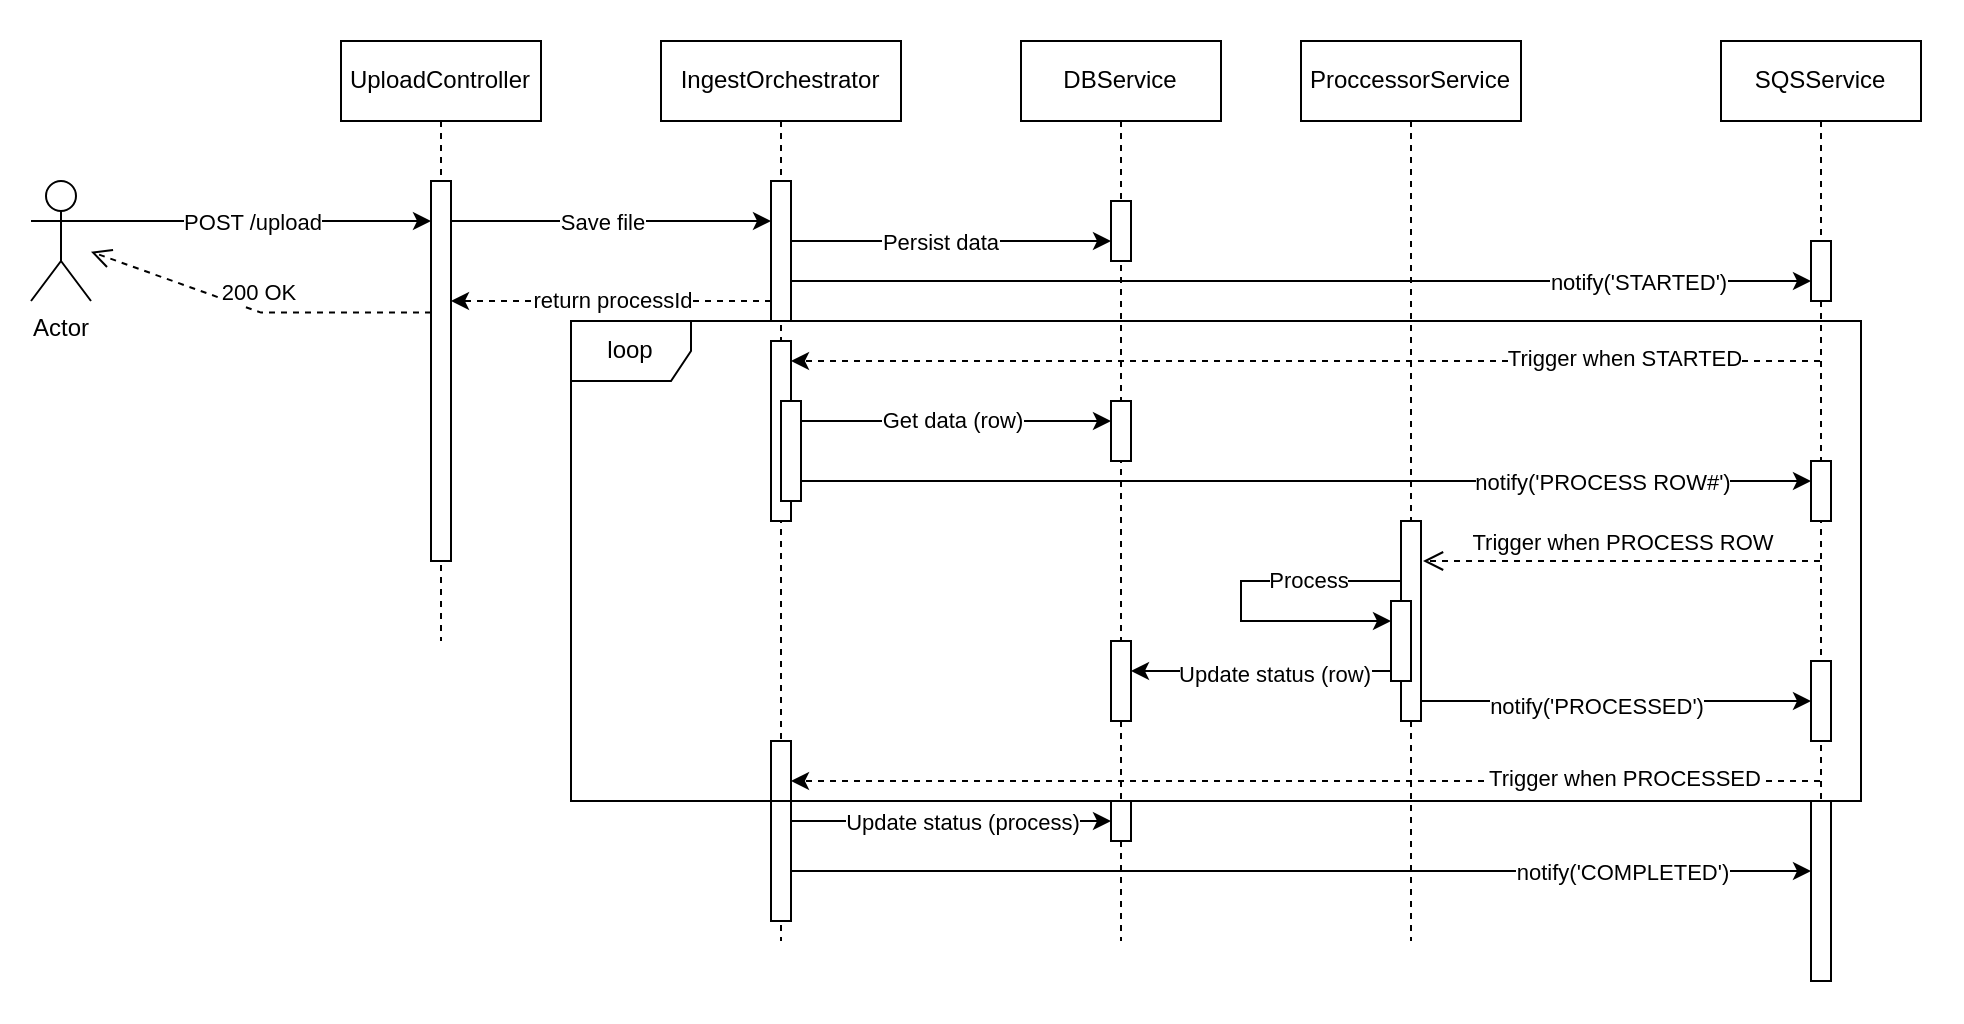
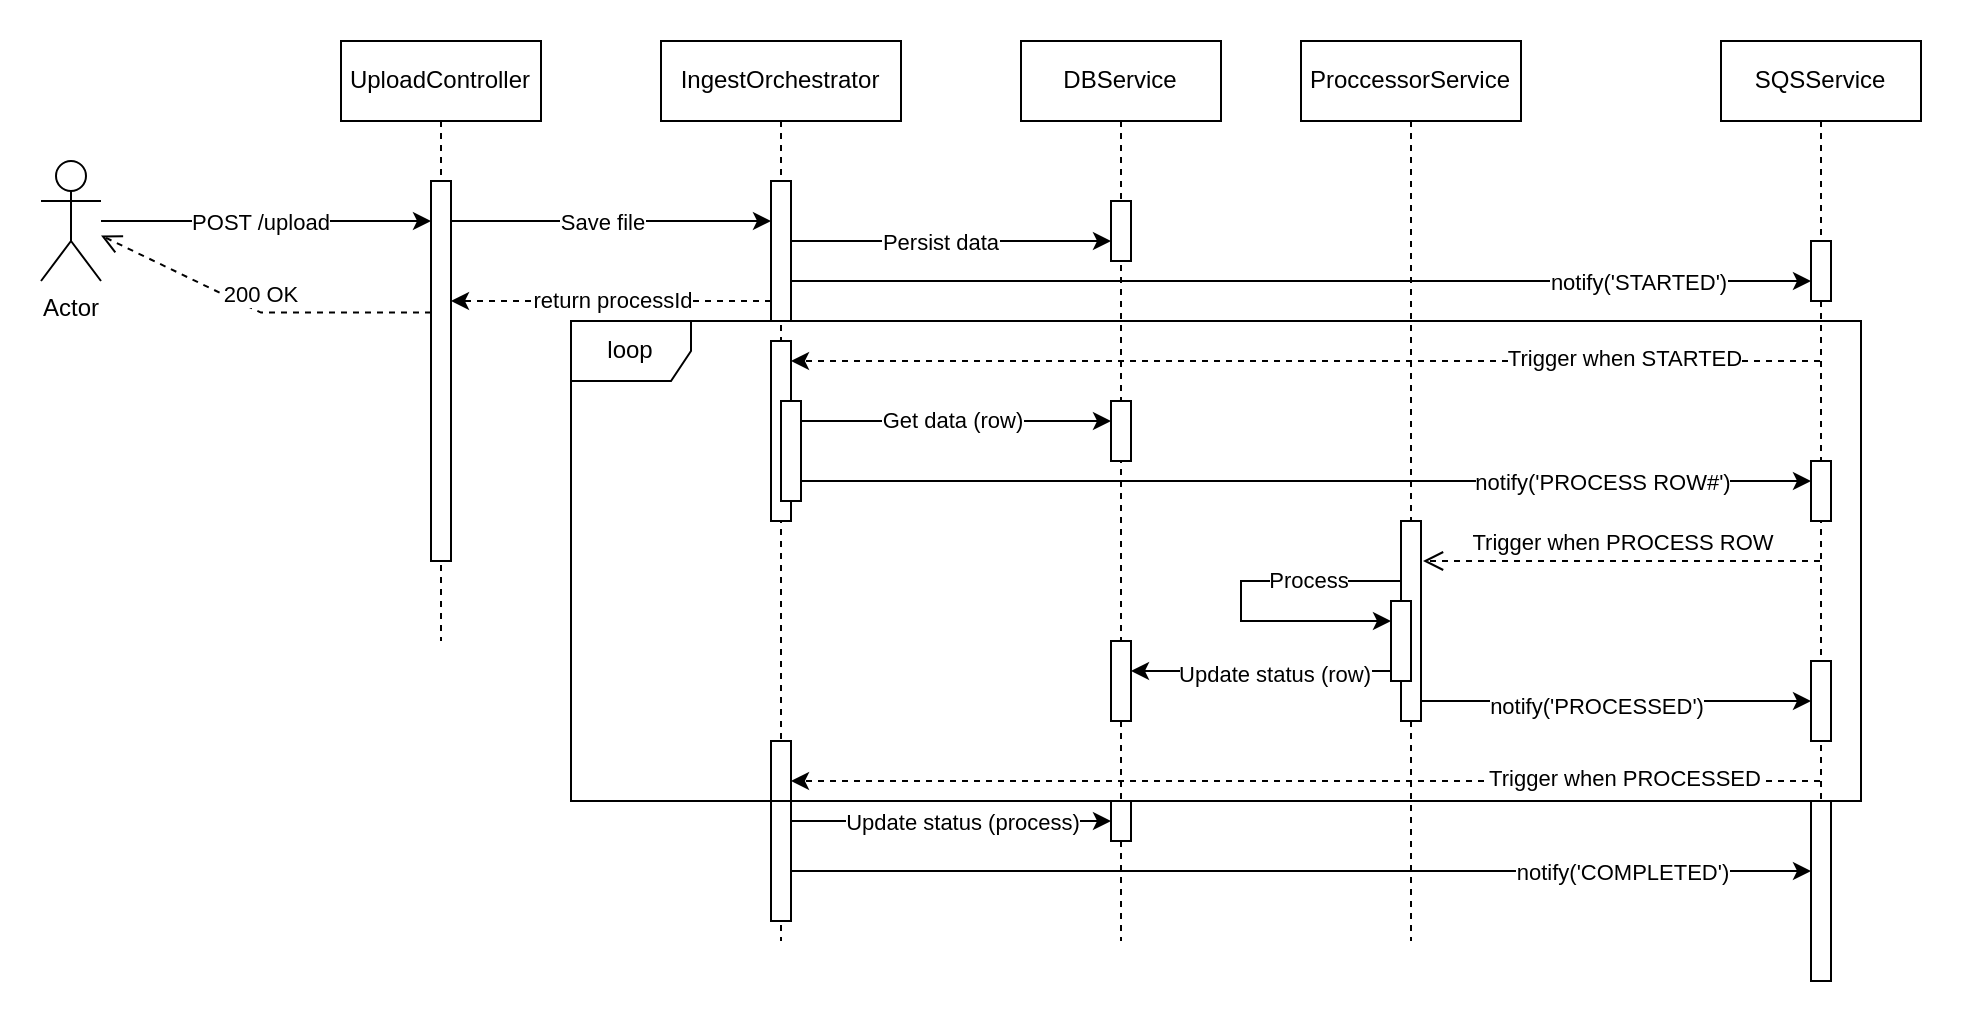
  <mxCell id="0" />
  <mxCell id="1" parent="0" />
  <mxCell id="2" value="UploadController" style="shape=umlLifeline;perimeter=lifelinePerimeter;whiteSpace=wrap;html=1;container=0;dropTarget=0;collapsible=0;recursiveResize=0;outlineConnect=0;portConstraint=eastwest;newEdgeStyle={&quot;edgeStyle&quot;:&quot;elbowEdgeStyle&quot;,&quot;elbow&quot;:&quot;vertical&quot;,&quot;curved&quot;:0,&quot;rounded&quot;:0};" parent="1" vertex="1"><mxGeometry x="170" y="20" width="100" height="300" as="geometry" /></mxCell>
  <mxCell id="3" value="" style="html=1;points=[];perimeter=orthogonalPerimeter;outlineConnect=0;targetShapes=umlLifeline;portConstraint=eastwest;newEdgeStyle={&quot;edgeStyle&quot;:&quot;elbowEdgeStyle&quot;,&quot;elbow&quot;:&quot;vertical&quot;,&quot;curved&quot;:0,&quot;rounded&quot;:0};" parent="2" vertex="1"><mxGeometry x="45" y="70" width="10" height="190" as="geometry" /></mxCell>
  <mxCell id="4" style="edgeStyle=orthogonalEdgeStyle;rounded=0;orthogonalLoop=1;jettySize=auto;html=1;" edge="1" parent="1" source="6" target="3"><mxGeometry relative="1" as="geometry"><Array as="points"><mxPoint x="160" y="110" /><mxPoint x="160" y="110" /></Array></mxGeometry></mxCell>
  <mxCell id="5" value="POST /upload" style="edgeLabel;html=1;align=center;verticalAlign=middle;resizable=0;points=[];" vertex="1" connectable="0" parent="4"><mxGeometry x="-0.398" y="3" relative="1" as="geometry"><mxPoint x="29" y="3" as="offset" /></mxGeometry></mxCell>
- <mxCell id="6" value="Actor" style="shape=umlActor;verticalLabelPosition=bottom;verticalAlign=top;html=1;outlineConnect=0;" vertex="1" parent="1"><mxGeometry x="15" y="90" width="30" height="60" as="geometry" /></mxCell>
+ <mxCell id="6" value="Actor" style="shape=umlActor;verticalLabelPosition=bottom;verticalAlign=top;html=1;outlineConnect=0;" vertex="1" parent="1"><mxGeometry x="20" y="80" width="30" height="60" as="geometry" /></mxCell>
  <mxCell id="7" value="DBService" style="shape=umlLifeline;perimeter=lifelinePerimeter;whiteSpace=wrap;html=1;container=1;dropTarget=0;collapsible=0;recursiveResize=0;outlineConnect=0;portConstraint=eastwest;newEdgeStyle={&quot;curved&quot;:0,&quot;rounded&quot;:0};" vertex="1" parent="1"><mxGeometry x="510" y="20" width="100" height="450" as="geometry" /></mxCell>
  <mxCell id="8" value="" style="html=1;points=[];perimeter=orthogonalPerimeter;outlineConnect=0;targetShapes=umlLifeline;portConstraint=eastwest;newEdgeStyle={&quot;edgeStyle&quot;:&quot;elbowEdgeStyle&quot;,&quot;elbow&quot;:&quot;vertical&quot;,&quot;curved&quot;:0,&quot;rounded&quot;:0};" vertex="1" parent="7"><mxGeometry x="45" y="80" width="10" height="30" as="geometry" /></mxCell>
  <mxCell id="9" value="" style="html=1;points=[[0,0,0,0,5],[0,1,0,0,-5],[1,0,0,0,5],[1,1,0,0,-5]];perimeter=orthogonalPerimeter;outlineConnect=0;targetShapes=umlLifeline;portConstraint=eastwest;newEdgeStyle={&quot;curved&quot;:0,&quot;rounded&quot;:0};" vertex="1" parent="7"><mxGeometry x="45" y="180" width="10" height="30" as="geometry" /></mxCell>
  <mxCell id="10" value="" style="html=1;points=[[0,0,0,0,5],[0,1,0,0,-5],[1,0,0,0,5],[1,1,0,0,-5]];perimeter=orthogonalPerimeter;outlineConnect=0;targetShapes=umlLifeline;portConstraint=eastwest;newEdgeStyle={&quot;curved&quot;:0,&quot;rounded&quot;:0};" vertex="1" parent="7"><mxGeometry x="45" y="300" width="10" height="40" as="geometry" /></mxCell>
  <mxCell id="11" value="" style="html=1;points=[[0,0,0,0,5],[0,1,0,0,-5],[1,0,0,0,5],[1,1,0,0,-5]];perimeter=orthogonalPerimeter;outlineConnect=0;targetShapes=umlLifeline;portConstraint=eastwest;newEdgeStyle={&quot;curved&quot;:0,&quot;rounded&quot;:0};" vertex="1" parent="7"><mxGeometry x="45" y="380" width="10" height="20" as="geometry" /></mxCell>
  <mxCell id="12" value="IngestOrchestrator" style="shape=umlLifeline;perimeter=lifelinePerimeter;whiteSpace=wrap;html=1;container=1;dropTarget=0;collapsible=0;recursiveResize=0;outlineConnect=0;portConstraint=eastwest;newEdgeStyle={&quot;curved&quot;:0,&quot;rounded&quot;:0};" vertex="1" parent="1"><mxGeometry x="330" y="20" width="120" height="450" as="geometry" /></mxCell>
  <mxCell id="13" value="" style="html=1;points=[];perimeter=orthogonalPerimeter;outlineConnect=0;targetShapes=umlLifeline;portConstraint=eastwest;newEdgeStyle={&quot;edgeStyle&quot;:&quot;elbowEdgeStyle&quot;,&quot;elbow&quot;:&quot;vertical&quot;,&quot;curved&quot;:0,&quot;rounded&quot;:0};" vertex="1" parent="12"><mxGeometry x="55" y="70" width="10" height="70" as="geometry" /></mxCell>
  <mxCell id="14" value="" style="html=1;points=[[0,0,0,0,5],[0,1,0,0,-5],[1,0,0,0,5],[1,1,0,0,-5]];perimeter=orthogonalPerimeter;outlineConnect=0;targetShapes=umlLifeline;portConstraint=eastwest;newEdgeStyle={&quot;curved&quot;:0,&quot;rounded&quot;:0};" vertex="1" parent="12"><mxGeometry x="55" y="150" width="10" height="90" as="geometry" /></mxCell>
  <mxCell id="15" value="" style="html=1;points=[[0,0,0,0,5],[0,1,0,0,-5],[1,0,0,0,5],[1,1,0,0,-5]];perimeter=orthogonalPerimeter;outlineConnect=0;targetShapes=umlLifeline;portConstraint=eastwest;newEdgeStyle={&quot;curved&quot;:0,&quot;rounded&quot;:0};" vertex="1" parent="12"><mxGeometry x="60" y="180" width="10" height="50" as="geometry" /></mxCell>
  <mxCell id="16" value="" style="html=1;points=[[0,0,0,0,5],[0,1,0,0,-5],[1,0,0,0,5],[1,1,0,0,-5]];perimeter=orthogonalPerimeter;outlineConnect=0;targetShapes=umlLifeline;portConstraint=eastwest;newEdgeStyle={&quot;curved&quot;:0,&quot;rounded&quot;:0};" vertex="1" parent="12"><mxGeometry x="55" y="350" width="10" height="90" as="geometry" /></mxCell>
  <mxCell id="17" value="" style="edgeStyle=elbowEdgeStyle;rounded=0;orthogonalLoop=1;jettySize=auto;html=1;elbow=vertical;curved=0;" edge="1" parent="1" source="3" target="13"><mxGeometry relative="1" as="geometry"><Array as="points"><mxPoint x="350" y="110" /><mxPoint x="340" y="120" /></Array></mxGeometry></mxCell>
  <mxCell id="18" value="Save file" style="edgeLabel;html=1;align=center;verticalAlign=middle;resizable=0;points=[];" vertex="1" connectable="0" parent="17"><mxGeometry x="-0.362" y="-1" relative="1" as="geometry"><mxPoint x="24" y="-1" as="offset" /></mxGeometry></mxCell>
  <mxCell id="19" value="" style="edgeStyle=elbowEdgeStyle;rounded=0;orthogonalLoop=1;jettySize=auto;html=1;elbow=vertical;curved=0;" edge="1" parent="1" source="13" target="8"><mxGeometry relative="1" as="geometry"><Array as="points"><mxPoint x="440" y="120" /><mxPoint x="490" y="130" /></Array></mxGeometry></mxCell>
  <mxCell id="20" value="Persist data" style="edgeLabel;html=1;align=center;verticalAlign=middle;resizable=0;points=[];" vertex="1" connectable="0" parent="19"><mxGeometry x="-0.078" relative="1" as="geometry"><mxPoint as="offset" /></mxGeometry></mxCell>
  <mxCell id="21" style="edgeStyle=orthogonalEdgeStyle;rounded=0;orthogonalLoop=1;jettySize=auto;html=1;curved=0;dashed=1;" edge="1" parent="1" source="23" target="14"><mxGeometry relative="1" as="geometry"><Array as="points"><mxPoint x="690" y="180" /><mxPoint x="690" y="180" /></Array></mxGeometry></mxCell>
  <mxCell id="22" value="Trigger when STARTED" style="edgeLabel;html=1;align=center;verticalAlign=middle;resizable=0;points=[];" vertex="1" connectable="0" parent="21"><mxGeometry x="-0.374" y="-2" relative="1" as="geometry"><mxPoint x="63" as="offset" /></mxGeometry></mxCell>
  <mxCell id="23" value="SQSService" style="shape=umlLifeline;perimeter=lifelinePerimeter;whiteSpace=wrap;html=1;container=1;dropTarget=0;collapsible=0;recursiveResize=0;outlineConnect=0;portConstraint=eastwest;newEdgeStyle={&quot;curved&quot;:0,&quot;rounded&quot;:0};" vertex="1" parent="1"><mxGeometry x="860" y="20" width="100" height="470" as="geometry" /></mxCell>
  <mxCell id="24" value="" style="html=1;points=[];perimeter=orthogonalPerimeter;outlineConnect=0;targetShapes=umlLifeline;portConstraint=eastwest;newEdgeStyle={&quot;edgeStyle&quot;:&quot;elbowEdgeStyle&quot;,&quot;elbow&quot;:&quot;vertical&quot;,&quot;curved&quot;:0,&quot;rounded&quot;:0};" vertex="1" parent="23"><mxGeometry x="45" y="100" width="10" height="30" as="geometry" /></mxCell>
  <mxCell id="25" value="" style="html=1;points=[[0,0,0,0,5],[0,1,0,0,-5],[1,0,0,0,5],[1,1,0,0,-5]];perimeter=orthogonalPerimeter;outlineConnect=0;targetShapes=umlLifeline;portConstraint=eastwest;newEdgeStyle={&quot;curved&quot;:0,&quot;rounded&quot;:0};" vertex="1" parent="23"><mxGeometry x="45" y="210" width="10" height="30" as="geometry" /></mxCell>
  <mxCell id="26" value="" style="html=1;points=[[0,0,0,0,5],[0,1,0,0,-5],[1,0,0,0,5],[1,1,0,0,-5]];perimeter=orthogonalPerimeter;outlineConnect=0;targetShapes=umlLifeline;portConstraint=eastwest;newEdgeStyle={&quot;curved&quot;:0,&quot;rounded&quot;:0};" vertex="1" parent="23"><mxGeometry x="45" y="310" width="10" height="40" as="geometry" /></mxCell>
  <mxCell id="27" value="" style="html=1;points=[[0,0,0,0,5],[0,1,0,0,-5],[1,0,0,0,5],[1,1,0,0,-5]];perimeter=orthogonalPerimeter;outlineConnect=0;targetShapes=umlLifeline;portConstraint=eastwest;newEdgeStyle={&quot;curved&quot;:0,&quot;rounded&quot;:0};" vertex="1" parent="23"><mxGeometry x="45" y="380" width="10" height="90" as="geometry" /></mxCell>
  <mxCell id="28" value="" style="edgeStyle=elbowEdgeStyle;rounded=0;orthogonalLoop=1;jettySize=auto;html=1;elbow=horizontal;curved=0;" edge="1" parent="1" source="13" target="24"><mxGeometry relative="1" as="geometry"><Array as="points"><mxPoint x="450" y="140" /><mxPoint x="690" y="130" /></Array></mxGeometry></mxCell>
  <mxCell id="29" value="notify('STARTED')" style="edgeLabel;html=1;align=center;verticalAlign=middle;resizable=0;points=[];" vertex="1" connectable="0" parent="28"><mxGeometry x="0.257" y="3" relative="1" as="geometry"><mxPoint x="102" y="3" as="offset" /></mxGeometry></mxCell>
  <mxCell id="30" style="edgeStyle=elbowEdgeStyle;rounded=0;orthogonalLoop=1;jettySize=auto;html=1;elbow=vertical;curved=0;dashed=1;" edge="1" parent="1" source="13" target="3"><mxGeometry relative="1" as="geometry"><Array as="points"><mxPoint x="360" y="150" /><mxPoint x="240" y="140" /></Array></mxGeometry></mxCell>
  <mxCell id="31" value="return processId" style="edgeLabel;html=1;align=center;verticalAlign=middle;resizable=0;points=[];" vertex="1" connectable="0" parent="30"><mxGeometry x="0.184" y="-4" relative="1" as="geometry"><mxPoint x="15" y="3" as="offset" /></mxGeometry></mxCell>
  <mxCell id="32" value="200 OK" style="html=1;verticalAlign=bottom;endArrow=open;dashed=1;endSize=8;curved=0;rounded=0;" edge="1" parent="1" target="6"><mxGeometry x="-0.022" relative="1" as="geometry"><mxPoint x="215" y="155.79" as="sourcePoint" /><mxPoint x="50" y="80.001" as="targetPoint" /><Array as="points"><mxPoint x="130" y="155.79" /></Array><mxPoint as="offset" /></mxGeometry></mxCell>
  <mxCell id="33" value="" style="edgeStyle=orthogonalEdgeStyle;rounded=0;orthogonalLoop=1;jettySize=auto;html=1;curved=0;" edge="1" parent="1" source="15" target="9"><mxGeometry relative="1" as="geometry"><Array as="points"><mxPoint x="530" y="210" /><mxPoint x="530" y="210" /></Array></mxGeometry></mxCell>
  <mxCell id="34" value="Get data (row)" style="edgeLabel;html=1;align=center;verticalAlign=middle;resizable=0;points=[];" vertex="1" connectable="0" parent="33"><mxGeometry x="-0.029" y="1" relative="1" as="geometry"><mxPoint as="offset" /></mxGeometry></mxCell>
  <mxCell id="35" value="ProccessorService" style="shape=umlLifeline;perimeter=lifelinePerimeter;whiteSpace=wrap;html=1;container=1;dropTarget=0;collapsible=0;recursiveResize=0;outlineConnect=0;portConstraint=eastwest;newEdgeStyle={&quot;curved&quot;:0,&quot;rounded&quot;:0};" vertex="1" parent="1"><mxGeometry x="650" y="20" width="110" height="450" as="geometry" /></mxCell>
  <mxCell id="36" style="edgeStyle=orthogonalEdgeStyle;rounded=0;orthogonalLoop=1;jettySize=auto;html=1;curved=0;" edge="1" parent="35" source="38" target="39"><mxGeometry relative="1" as="geometry"><Array as="points"><mxPoint x="-30" y="270" /><mxPoint x="-30" y="290" /></Array></mxGeometry></mxCell>
  <mxCell id="37" value="Process" style="edgeLabel;html=1;align=center;verticalAlign=middle;resizable=0;points=[];" vertex="1" connectable="0" parent="36"><mxGeometry x="-0.46" y="-1" relative="1" as="geometry"><mxPoint as="offset" /></mxGeometry></mxCell>
  <mxCell id="38" value="" style="html=1;points=[[0,0,0,0,5],[0,1,0,0,-5],[1,0,0,0,5],[1,1,0,0,-5]];perimeter=orthogonalPerimeter;outlineConnect=0;targetShapes=umlLifeline;portConstraint=eastwest;newEdgeStyle={&quot;curved&quot;:0,&quot;rounded&quot;:0};" vertex="1" parent="35"><mxGeometry x="50" y="240" width="10" height="100" as="geometry" /></mxCell>
  <mxCell id="39" value="" style="html=1;points=[[0,0,0,0,5],[0,1,0,0,-5],[1,0,0,0,5],[1,1,0,0,-5]];perimeter=orthogonalPerimeter;outlineConnect=0;targetShapes=umlLifeline;portConstraint=eastwest;newEdgeStyle={&quot;curved&quot;:0,&quot;rounded&quot;:0};" vertex="1" parent="35"><mxGeometry x="45" y="280" width="10" height="40" as="geometry" /></mxCell>
  <mxCell id="40" value="" style="edgeStyle=orthogonalEdgeStyle;rounded=0;orthogonalLoop=1;jettySize=auto;html=1;curved=0;" edge="1" parent="1" source="15" target="25"><mxGeometry relative="1" as="geometry"><mxPoint x="480" y="230" as="sourcePoint" /><Array as="points"><mxPoint x="690" y="240" /><mxPoint x="690" y="240" /></Array></mxGeometry></mxCell>
  <mxCell id="41" value="notify('PROCESS ROW#')" style="edgeLabel;html=1;align=center;verticalAlign=middle;resizable=0;points=[];" vertex="1" connectable="0" parent="40"><mxGeometry x="0.333" y="1" relative="1" as="geometry"><mxPoint x="63" y="1" as="offset" /></mxGeometry></mxCell>
  <mxCell id="42" value="Trigger when PROCESS ROW" style="html=1;verticalAlign=bottom;endArrow=open;dashed=1;endSize=8;curved=0;rounded=0;entryX=1.1;entryY=0.2;entryDx=0;entryDy=0;entryPerimeter=0;" edge="1" parent="1" source="23" target="38"><mxGeometry x="-0.003" relative="1" as="geometry"><mxPoint x="680" y="330" as="sourcePoint" /><mxPoint x="700" y="370" as="targetPoint" /><mxPoint as="offset" /></mxGeometry></mxCell>
  <mxCell id="43" style="edgeStyle=orthogonalEdgeStyle;rounded=0;orthogonalLoop=1;jettySize=auto;html=1;curved=0;exitX=0;exitY=1;exitDx=0;exitDy=-5;exitPerimeter=0;" edge="1" parent="1" source="39" target="10"><mxGeometry relative="1" as="geometry"><Array as="points"><mxPoint x="610" y="335" /><mxPoint x="610" y="335" /></Array></mxGeometry></mxCell>
  <mxCell id="44" value="Update status (row)" style="edgeLabel;html=1;align=center;verticalAlign=middle;resizable=0;points=[];" vertex="1" connectable="0" parent="43"><mxGeometry x="-0.233" y="1" relative="1" as="geometry"><mxPoint x="-9" as="offset" /></mxGeometry></mxCell>
  <mxCell id="45" value="" style="edgeStyle=orthogonalEdgeStyle;rounded=0;orthogonalLoop=1;jettySize=auto;html=1;curved=0;" edge="1" parent="1" source="38" target="26"><mxGeometry relative="1" as="geometry"><Array as="points"><mxPoint x="850" y="350" /><mxPoint x="850" y="350" /></Array></mxGeometry></mxCell>
  <mxCell id="46" value="notify('PROCESSED')" style="edgeLabel;html=1;align=center;verticalAlign=middle;resizable=0;points=[];" vertex="1" connectable="0" parent="45"><mxGeometry x="-0.108" y="-2" relative="1" as="geometry"><mxPoint as="offset" /></mxGeometry></mxCell>
  <mxCell id="47" style="edgeStyle=orthogonalEdgeStyle;rounded=0;orthogonalLoop=1;jettySize=auto;html=1;curved=0;dashed=1;" edge="1" parent="1" source="23" target="16"><mxGeometry relative="1" as="geometry"><mxPoint x="1535" y="180" as="sourcePoint" /><mxPoint x="1020" y="180" as="targetPoint" /><Array as="points"><mxPoint x="460" y="390" /><mxPoint x="460" y="390" /></Array></mxGeometry></mxCell>
  <mxCell id="48" value="Trigger when PROCESSED" style="edgeLabel;html=1;align=center;verticalAlign=middle;resizable=0;points=[];" vertex="1" connectable="0" parent="47"><mxGeometry x="-0.374" y="-2" relative="1" as="geometry"><mxPoint x="63" as="offset" /></mxGeometry></mxCell>
  <mxCell id="49" value="" style="edgeStyle=orthogonalEdgeStyle;rounded=0;orthogonalLoop=1;jettySize=auto;html=1;curved=0;" edge="1" parent="1" source="16" target="11"><mxGeometry relative="1" as="geometry"><Array as="points"><mxPoint x="520" y="410" /><mxPoint x="520" y="410" /></Array></mxGeometry></mxCell>
  <mxCell id="50" value="Update status (process)" style="edgeLabel;html=1;align=center;verticalAlign=middle;resizable=0;points=[];" vertex="1" connectable="0" parent="49"><mxGeometry x="-0.125" y="-2" relative="1" as="geometry"><mxPoint x="15" y="-2" as="offset" /></mxGeometry></mxCell>
  <mxCell id="51" value="" style="edgeStyle=orthogonalEdgeStyle;rounded=0;orthogonalLoop=1;jettySize=auto;html=1;curved=0;" edge="1" parent="1"><mxGeometry relative="1" as="geometry"><mxPoint x="395" y="430" as="sourcePoint" /><mxPoint x="905" y="435" as="targetPoint" /><Array as="points"><mxPoint x="395" y="435" /></Array></mxGeometry></mxCell>
  <mxCell id="52" value="notify('COMPLETED')" style="edgeLabel;html=1;align=center;verticalAlign=middle;resizable=0;points=[];" vertex="1" connectable="0" parent="51"><mxGeometry x="-0.01" relative="1" as="geometry"><mxPoint x="165" as="offset" /></mxGeometry></mxCell>
  <mxCell id="53" value="loop" style="shape=umlFrame;whiteSpace=wrap;html=1;pointerEvents=0;" vertex="1" parent="1"><mxGeometry x="285" y="160" width="645" height="240" as="geometry" /></mxCell>
